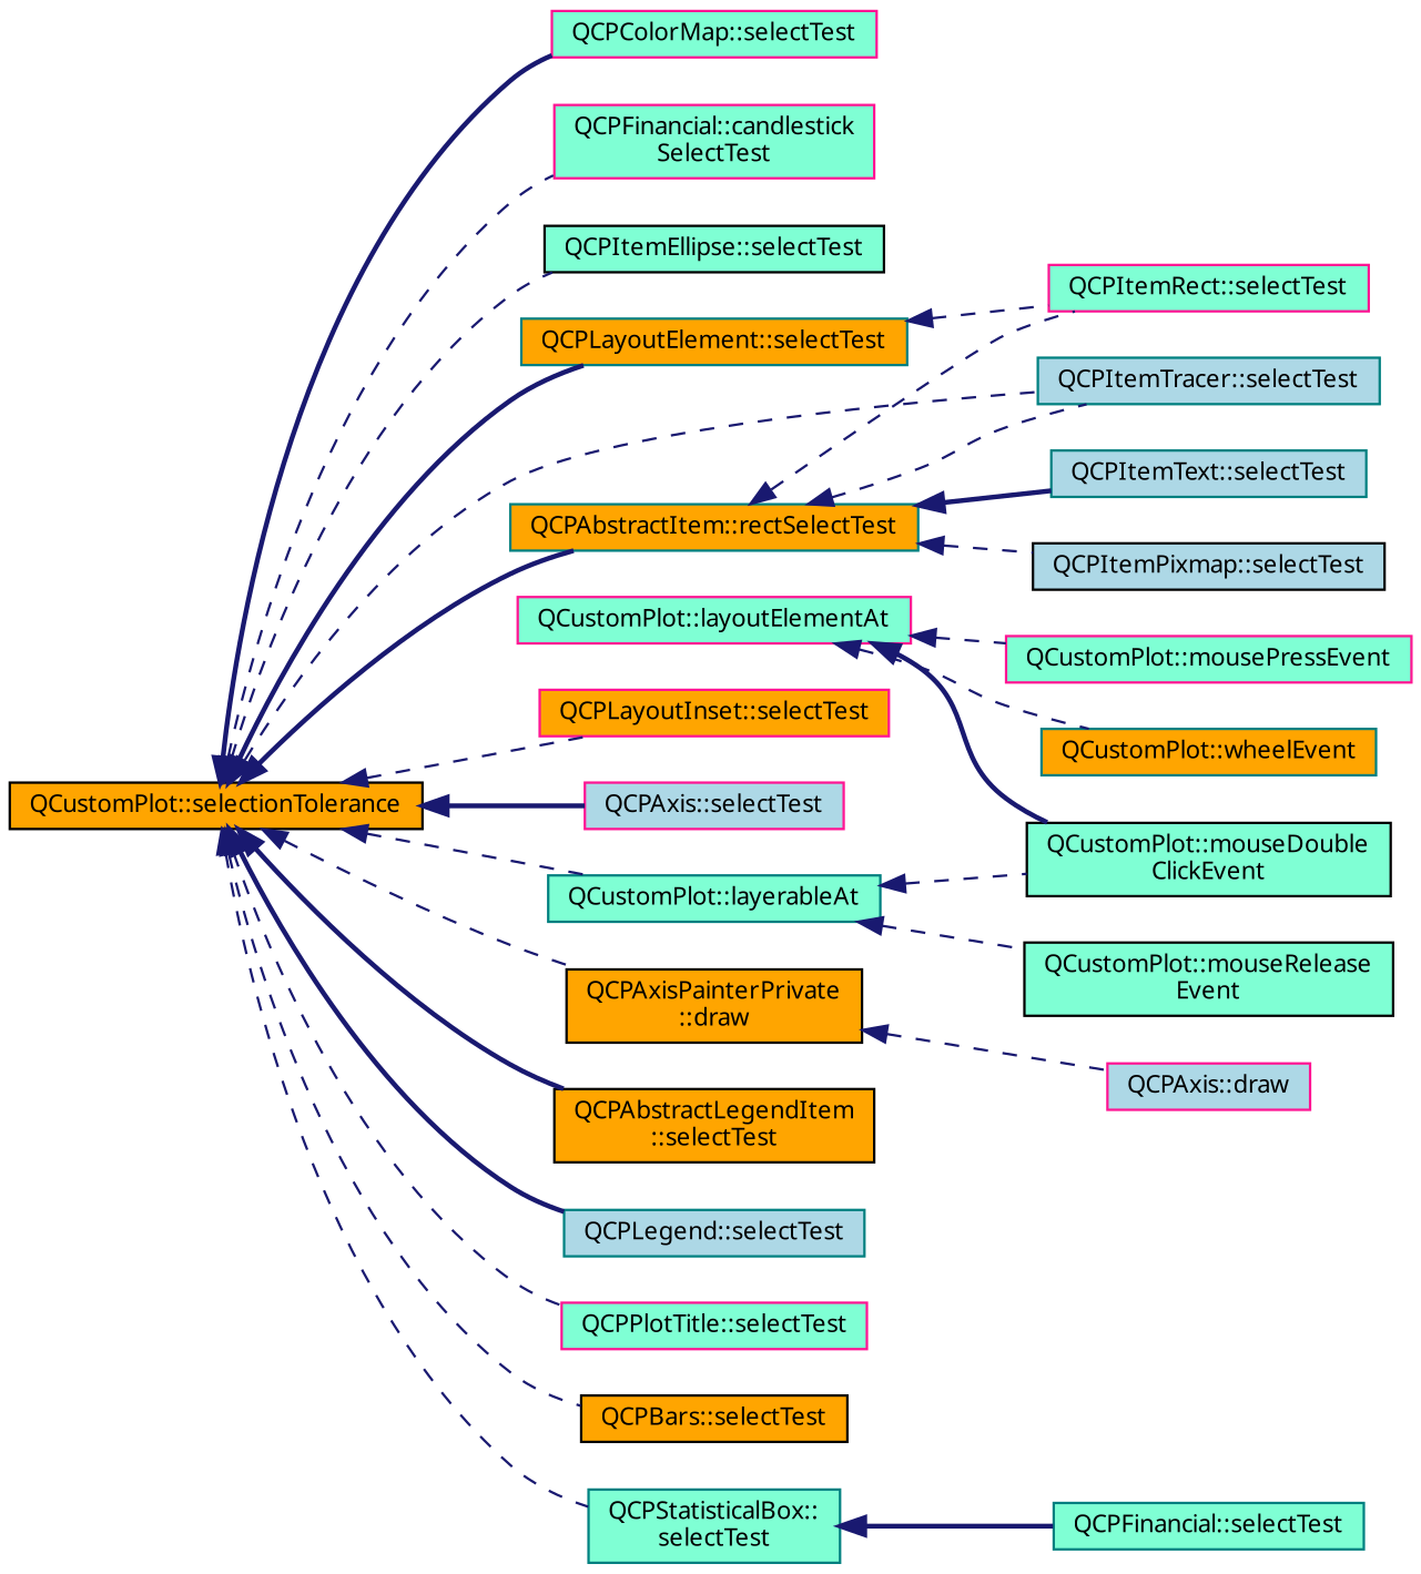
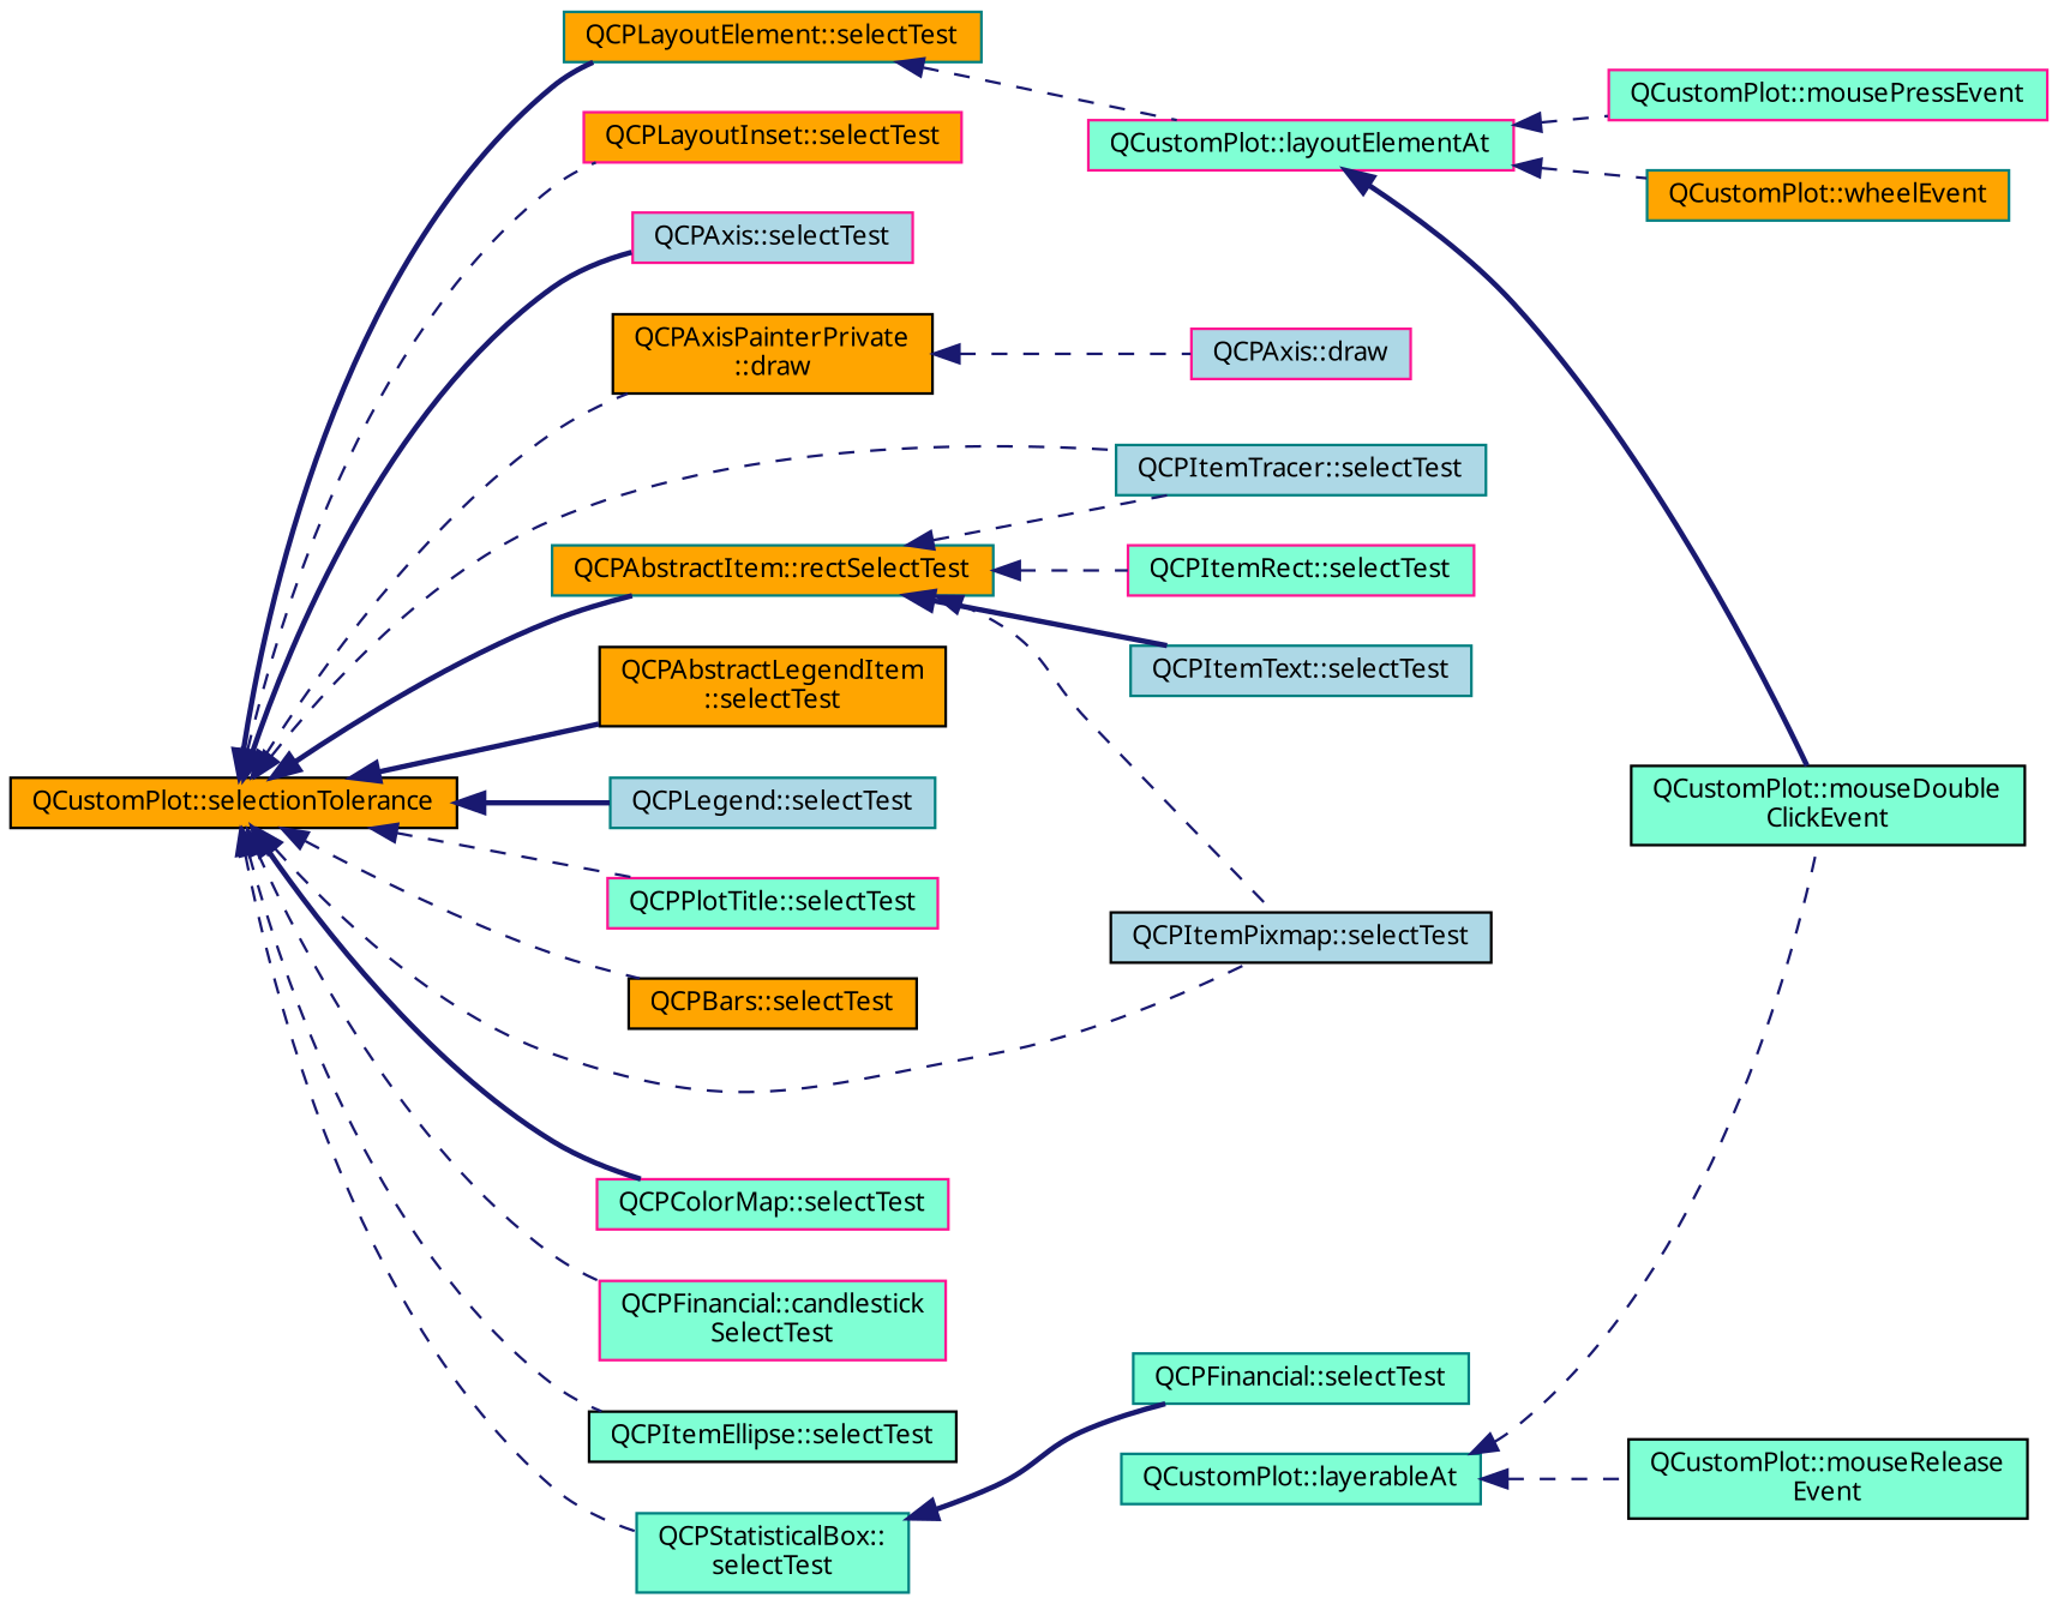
  digraph {
    fontname="Noto Sans"
    rankdir=LR
    node [color=teal fillcolor=aquamarine fontname="Noto Sans" fontsize=10 shape=record style=filled]
    edge [color=midnightblue dir=back fontname="Noto Sans" fontsize=10 labelfontname=Helvetica labelfontsize=10 style=dashed]
    n1 [color=black fillcolor=orange fontcolor=black height=0.2 label="QCustomPlot::selectionTolerance" width=0.4]
    n2 [fillcolor=orange height=0.2 label="QCPLayoutElement::selectTest" width=0.4]
    n3 [color=deeppink fillcolor=orange height=0.2 label="QCPLayoutInset::selectTest" width=0.4]
    n4 [color=deeppink fillcolor=lightblue height=0.2 label="QCPAxis::selectTest" width=0.4]
    n5 [color=black fillcolor=orange height=0.2 label="QCPAxisPainterPrivate\l::draw" width=0.4]
    n6 [fillcolor=orange height=0.2 label="QCPAbstractItem::rectSelectTest" width=0.4]
    n7 [fillcolor=lightblue height=0.2 label="QCPItemTracer::selectTest" width=0.4]
    n8 [height=0.2 label="QCustomPlot::layerableAt" width=0.4]
    n9 [color=black fillcolor=orange height=0.2 label="QCPAbstractLegendItem\l::selectTest" width=0.4]
    n10 [fillcolor=lightblue height=0.2 label="QCPLegend::selectTest" width=0.4]
    n11 [color=deeppink height=0.2 label="QCPPlotTitle::selectTest" width=0.4]
    n12 [color=black fillcolor=orange height=0.2 label="QCPBars::selectTest" width=0.4]
    n13 [height=0.2 label="QCPStatisticalBox::\lselectTest" width=0.4]
    n14 [color=deeppink height=0.2 label="QCPColorMap::selectTest" width=0.4]
    n15 [color=deeppink height=0.2 label="QCPFinancial::candlestick\lSelectTest" width=0.4]
    n16 [color=black height=0.2 label="QCPItemEllipse::selectTest" width=0.4]
    n17 [color=deeppink height=0.2 label="QCustomPlot::layoutElementAt" width=0.4]
    n18 [color=deeppink fillcolor=lightblue height=0.2 label="QCPAxis::draw" width=0.4]
    n19 [color=deeppink height=0.2 label="QCPItemRect::selectTest" width=0.4]
    n20 [fillcolor=lightblue height=0.2 label="QCPItemText::selectTest" width=0.4]
    n21 [color=black fillcolor=lightblue height=0.2 label="QCPItemPixmap::selectTest" width=0.4]
    n22 [color=black height=0.2 label="QCustomPlot::mouseDouble\lClickEvent" width=0.4]
    n23 [color=black height=0.2 label="QCustomPlot::mouseRelease\lEvent" width=0.4]
    n24 [height=0.2 label="QCPFinancial::selectTest" width=0.4]
    n25 [color=deeppink height=0.2 label="QCustomPlot::mousePressEvent" width=0.4]
    n26 [fillcolor=orange height=0.2 label="QCustomPlot::wheelEvent" width=0.4]
    n1 -> n2 [style=bold]
    n1 -> n3
    n1 -> n4 [style=bold]
    n1 -> n5
    n1 -> n6 [style=bold]
    n1 -> n7
-   n1 -> n8
+   n1 -> n21
    n1 -> n9 [style=bold]
    n1 -> n10 [style=bold]
    n1 -> n11
    n1 -> n12
    n1 -> n13
    n1 -> n14 [style=bold]
    n1 -> n15
    n1 -> n16
-   n2 -> n19
+   n2 -> n17
    n5 -> n18
    n6 -> n7
    n6 -> n19
    n6 -> n20 [style=bold]
    n6 -> n21
    n8 -> n22
    n8 -> n23
    n13 -> n24 [style=bold]
    n17 -> n22 [style=bold]
    n17 -> n25
    n17 -> n26
  }
